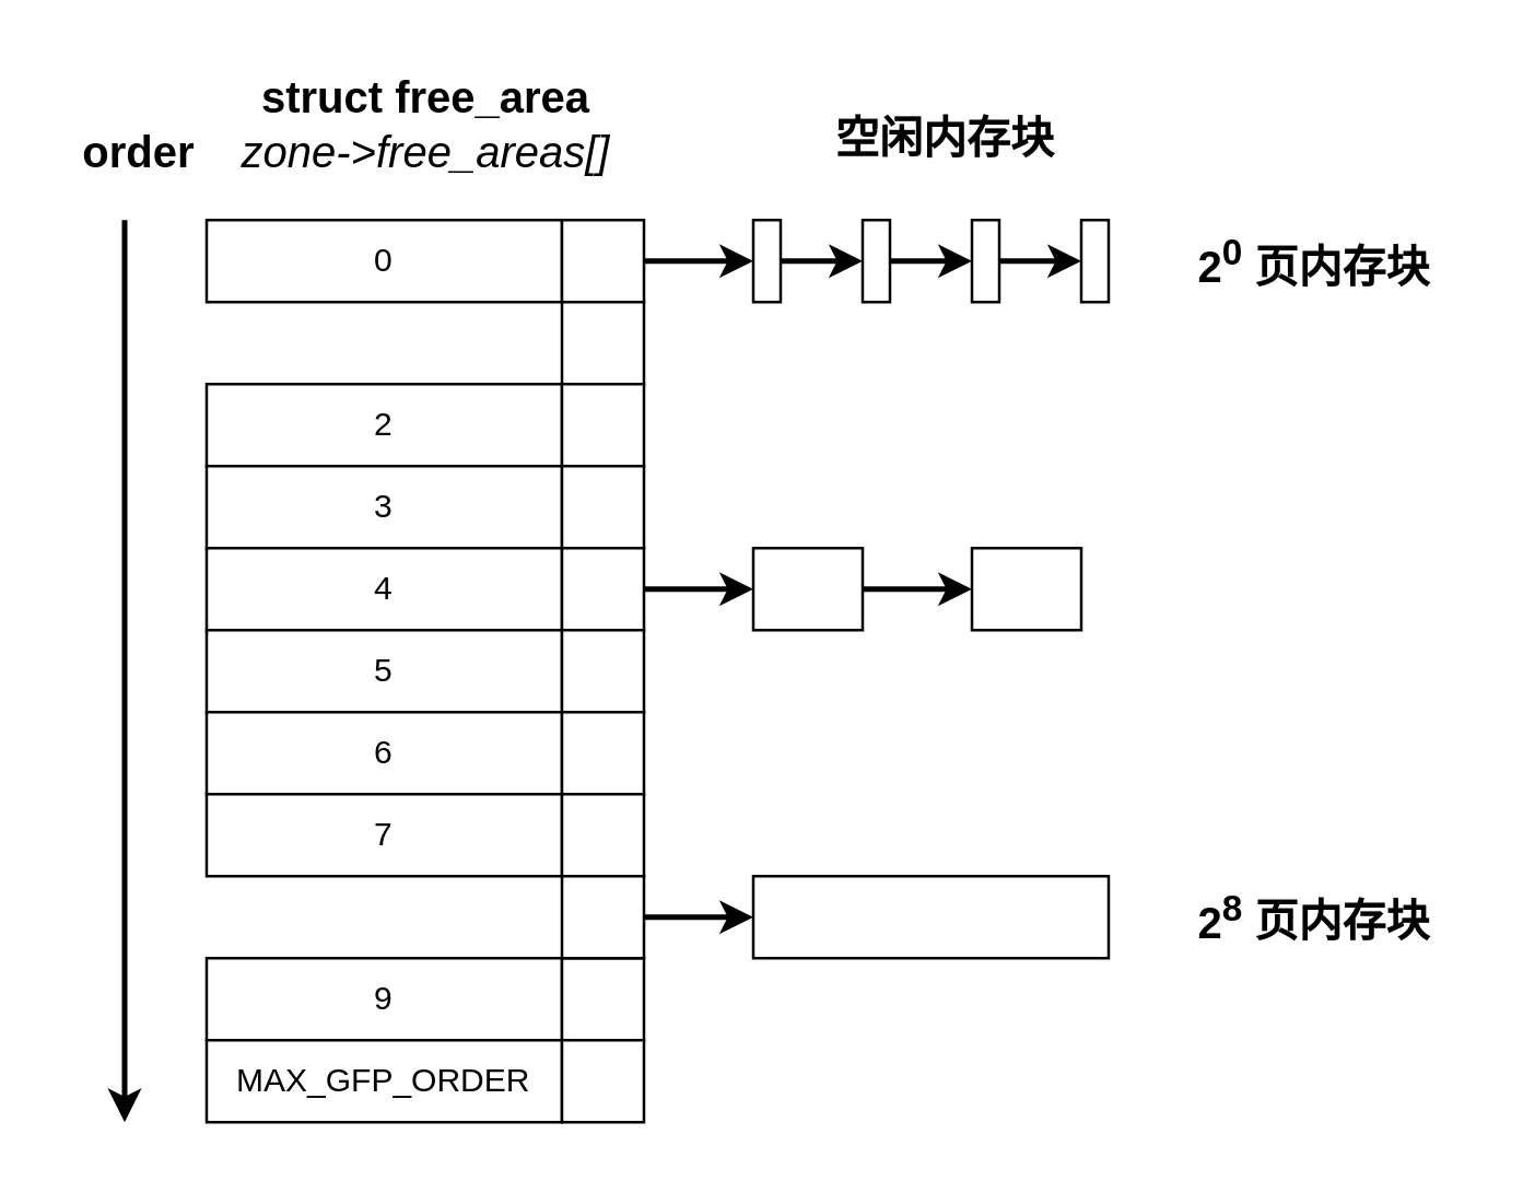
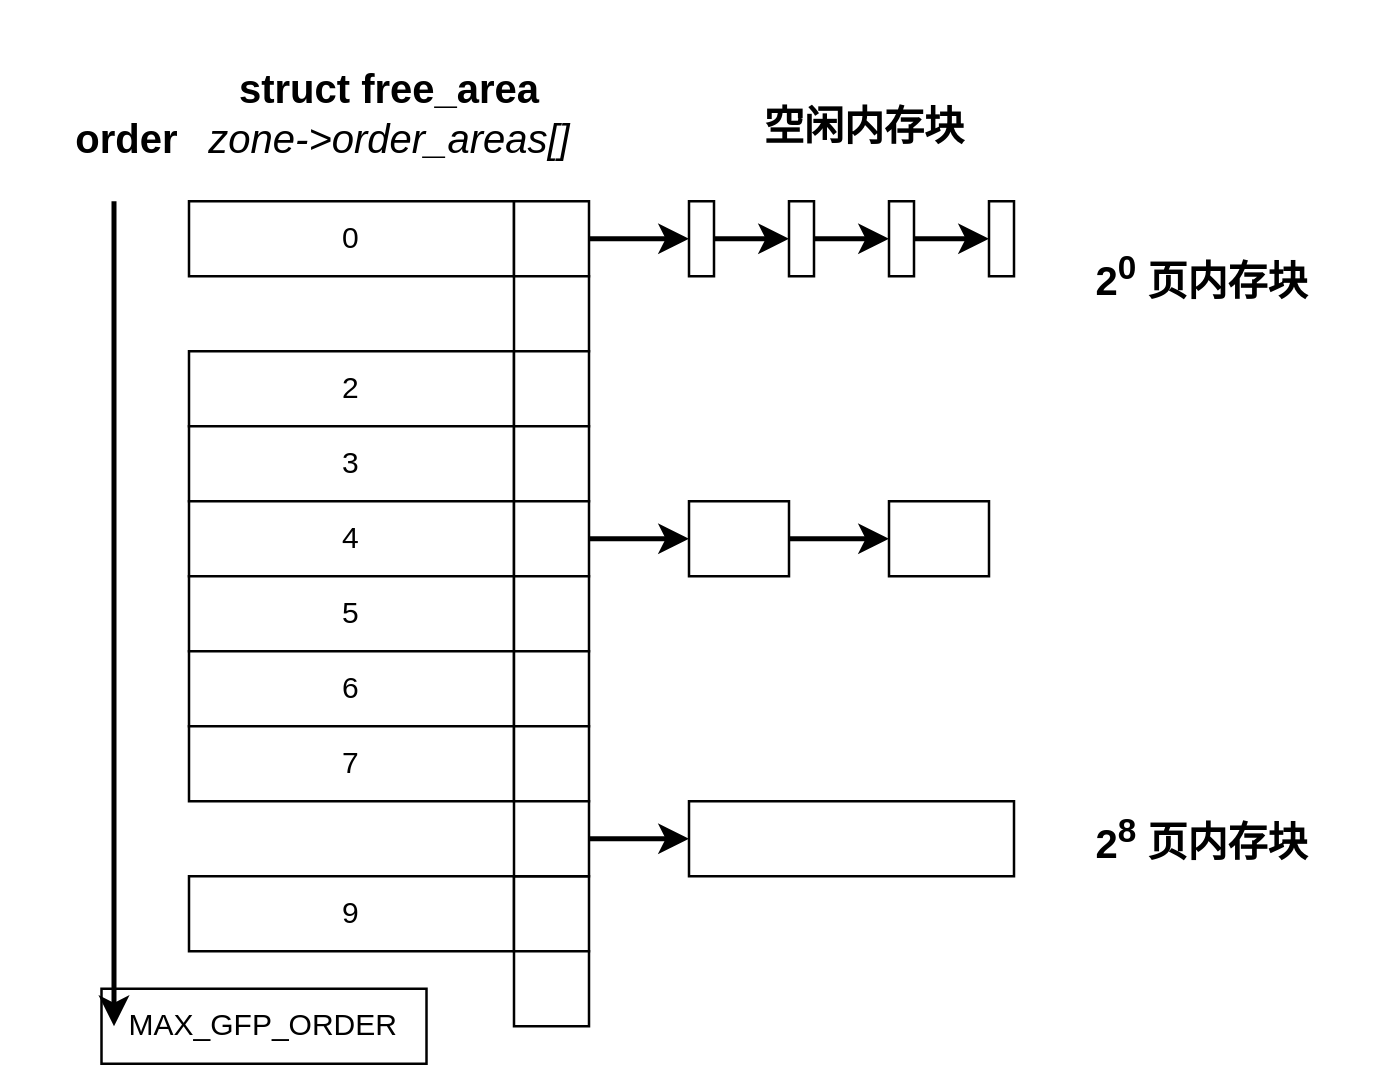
  <mxCell id="0" />
  <mxCell id="1" parent="0" />
  <mxCell id="2" value="9" style="rounded=0;whiteSpace=wrap;html=1;" vertex="1" parent="1"><mxGeometry x="75" y="350" width="130" height="30" as="geometry" /></mxCell>
  <mxCell id="3" value="" style="rounded=0;whiteSpace=wrap;html=1;" vertex="1" parent="1"><mxGeometry x="205" y="350" width="30" height="30" as="geometry" /></mxCell>
  <mxCell id="4" value="0" style="rounded=0;whiteSpace=wrap;html=1;" vertex="1" parent="1"><mxGeometry x="75" y="80" width="130" height="30" as="geometry" /></mxCell>
  <mxCell id="5" style="edgeStyle=orthogonalEdgeStyle;rounded=0;orthogonalLoop=1;jettySize=auto;html=1;strokeWidth=2;fontSize=16;" edge="1" parent="1" source="6"><mxGeometry relative="1" as="geometry"><mxPoint x="275" y="95" as="targetPoint" /></mxGeometry></mxCell>
  <mxCell id="6" value="" style="rounded=0;whiteSpace=wrap;html=1;" vertex="1" parent="1"><mxGeometry x="205" y="80" width="30" height="30" as="geometry" /></mxCell>
  <mxCell id="7" value="" style="rounded=0;whiteSpace=wrap;html=1;" vertex="1" parent="1"><mxGeometry x="205" y="110" width="30" height="30" as="geometry" /></mxCell>
  <mxCell id="8" value="2" style="rounded=0;whiteSpace=wrap;html=1;" vertex="1" parent="1"><mxGeometry x="75" y="140" width="130" height="30" as="geometry" /></mxCell>
  <mxCell id="9" value="" style="rounded=0;whiteSpace=wrap;html=1;" vertex="1" parent="1"><mxGeometry x="205" y="140" width="30" height="30" as="geometry" /></mxCell>
  <mxCell id="10" value="3" style="rounded=0;whiteSpace=wrap;html=1;" vertex="1" parent="1"><mxGeometry x="75" y="170" width="130" height="30" as="geometry" /></mxCell>
  <mxCell id="11" value="" style="rounded=0;whiteSpace=wrap;html=1;" vertex="1" parent="1"><mxGeometry x="205" y="170" width="30" height="30" as="geometry" /></mxCell>
  <mxCell id="12" value="4" style="rounded=0;whiteSpace=wrap;html=1;" vertex="1" parent="1"><mxGeometry x="75" y="200" width="130" height="30" as="geometry" /></mxCell>
  <mxCell id="13" style="edgeStyle=orthogonalEdgeStyle;rounded=0;orthogonalLoop=1;jettySize=auto;html=1;strokeWidth=2;fontSize=16;" edge="1" parent="1" source="14"><mxGeometry relative="1" as="geometry"><mxPoint x="275" y="215" as="targetPoint" /></mxGeometry></mxCell>
  <mxCell id="14" value="" style="rounded=0;whiteSpace=wrap;html=1;" vertex="1" parent="1"><mxGeometry x="205" y="200" width="30" height="30" as="geometry" /></mxCell>
  <mxCell id="15" value="5" style="rounded=0;whiteSpace=wrap;html=1;" vertex="1" parent="1"><mxGeometry x="75" y="230" width="130" height="30" as="geometry" /></mxCell>
  <mxCell id="16" value="" style="rounded=0;whiteSpace=wrap;html=1;" vertex="1" parent="1"><mxGeometry x="205" y="230" width="30" height="30" as="geometry" /></mxCell>
  <mxCell id="17" value="6" style="rounded=0;whiteSpace=wrap;html=1;" vertex="1" parent="1"><mxGeometry x="75" y="260" width="130" height="30" as="geometry" /></mxCell>
  <mxCell id="18" value="" style="rounded=0;whiteSpace=wrap;html=1;" vertex="1" parent="1"><mxGeometry x="205" y="260" width="30" height="30" as="geometry" /></mxCell>
  <mxCell id="19" value="7" style="rounded=0;whiteSpace=wrap;html=1;" vertex="1" parent="1"><mxGeometry x="75" y="290" width="130" height="30" as="geometry" /></mxCell>
  <mxCell id="20" value="" style="rounded=0;whiteSpace=wrap;html=1;" vertex="1" parent="1"><mxGeometry x="205" y="290" width="30" height="30" as="geometry" /></mxCell>
  <mxCell id="21" style="edgeStyle=orthogonalEdgeStyle;rounded=0;orthogonalLoop=1;jettySize=auto;html=1;exitX=1;exitY=0.5;exitDx=0;exitDy=0;strokeWidth=2;fontSize=16;" edge="1" parent="1" source="22"><mxGeometry relative="1" as="geometry"><mxPoint x="275" y="335" as="targetPoint" /></mxGeometry></mxCell>
  <mxCell id="22" value="" style="rounded=0;whiteSpace=wrap;html=1;" vertex="1" parent="1"><mxGeometry x="205" y="320" width="30" height="30" as="geometry" /></mxCell>
- <mxCell id="23" value="MAX_GFP_ORDER" style="rounded=0;whiteSpace=wrap;html=1;" vertex="1" parent="1"><mxGeometry x="75" y="380" width="130" height="30" as="geometry" /></mxCell>
+ <mxCell id="23" value="MAX_GFP_ORDER" style="rounded=0;whiteSpace=wrap;html=1;" vertex="1" parent="1"><mxGeometry x="40" y="395" width="130" height="30" as="geometry" /></mxCell>
  <mxCell id="24" value="" style="rounded=0;whiteSpace=wrap;html=1;" vertex="1" parent="1"><mxGeometry x="205" y="380" width="30" height="30" as="geometry" /></mxCell>
  <mxCell id="25" value="" style="endArrow=classic;html=1;rounded=0;strokeWidth=2;" edge="1" parent="1"><mxGeometry width="50" height="50" relative="1" as="geometry"><mxPoint x="45" y="80" as="sourcePoint" /><mxPoint x="45" y="410" as="targetPoint" /></mxGeometry></mxCell>
  <mxCell id="26" value="&lt;font size=&quot;1&quot;&gt;&lt;b style=&quot;font-size: 16px;&quot;&gt;order&lt;/b&gt;&lt;/font&gt;" style="text;html=1;align=center;verticalAlign=middle;resizable=0;points=[];autosize=1;strokeColor=none;fillColor=none;" vertex="1" parent="1"><mxGeometry x="20" y="40" width="60" height="30" as="geometry" /></mxCell>
- <mxCell id="27" value="&lt;div&gt;&lt;b&gt;struct free_area&lt;/b&gt;&lt;/div&gt;&lt;div&gt;&lt;i&gt;zone-&amp;gt;free_areas[]&lt;/i&gt;&lt;br&gt;&lt;/div&gt;" style="text;html=1;align=center;verticalAlign=middle;resizable=0;points=[];autosize=1;strokeColor=none;fillColor=none;fontSize=16;" vertex="1" parent="1"><mxGeometry x="75" y="20" width="160" height="50" as="geometry" /></mxCell>
+ <mxCell id="27" value="&lt;div&gt;&lt;b&gt;struct free_area&lt;/b&gt;&lt;/div&gt;&lt;div&gt;&lt;i&gt;zone-&amp;gt;order_areas[]&lt;/i&gt;&lt;br&gt;&lt;/div&gt;" style="text;html=1;align=center;verticalAlign=middle;resizable=0;points=[];autosize=1;strokeColor=none;fillColor=none;fontSize=16;" vertex="1" parent="1"><mxGeometry x="75" y="20" width="160" height="50" as="geometry" /></mxCell>
  <mxCell id="28" value="&lt;b&gt;空闲内存块&lt;br&gt;&lt;/b&gt;" style="text;html=1;align=center;verticalAlign=middle;resizable=0;points=[];autosize=1;strokeColor=none;fillColor=none;fontSize=16;" vertex="1" parent="1"><mxGeometry x="295" y="35" width="100" height="30" as="geometry" /></mxCell>
  <mxCell id="29" style="edgeStyle=orthogonalEdgeStyle;rounded=0;orthogonalLoop=1;jettySize=auto;html=1;strokeWidth=2;fontSize=16;" edge="1" parent="1" source="30"><mxGeometry relative="1" as="geometry"><mxPoint x="315" y="95" as="targetPoint" /></mxGeometry></mxCell>
  <mxCell id="30" value="" style="rounded=0;whiteSpace=wrap;html=1;" vertex="1" parent="1"><mxGeometry x="275" y="80" width="10" height="30" as="geometry" /></mxCell>
  <mxCell id="31" style="edgeStyle=orthogonalEdgeStyle;rounded=0;orthogonalLoop=1;jettySize=auto;html=1;entryX=0;entryY=0.5;entryDx=0;entryDy=0;strokeWidth=2;fontSize=16;" edge="1" parent="1" source="32" target="34"><mxGeometry relative="1" as="geometry" /></mxCell>
  <mxCell id="32" value="" style="rounded=0;whiteSpace=wrap;html=1;" vertex="1" parent="1"><mxGeometry x="315" y="80" width="10" height="30" as="geometry" /></mxCell>
  <mxCell id="33" style="edgeStyle=orthogonalEdgeStyle;rounded=0;orthogonalLoop=1;jettySize=auto;html=1;entryX=0;entryY=0.5;entryDx=0;entryDy=0;strokeWidth=2;fontSize=16;" edge="1" parent="1" source="34" target="35"><mxGeometry relative="1" as="geometry" /></mxCell>
  <mxCell id="34" value="" style="rounded=0;whiteSpace=wrap;html=1;" vertex="1" parent="1"><mxGeometry x="355" y="80" width="10" height="30" as="geometry" /></mxCell>
  <mxCell id="35" value="" style="rounded=0;whiteSpace=wrap;html=1;" vertex="1" parent="1"><mxGeometry x="395" y="80" width="10" height="30" as="geometry" /></mxCell>
  <mxCell id="36" value="" style="edgeStyle=orthogonalEdgeStyle;rounded=0;orthogonalLoop=1;jettySize=auto;html=1;strokeWidth=2;fontSize=16;" edge="1" parent="1" source="37" target="38"><mxGeometry relative="1" as="geometry" /></mxCell>
  <mxCell id="37" value="" style="rounded=0;whiteSpace=wrap;html=1;" vertex="1" parent="1"><mxGeometry x="275" y="200" width="40" height="30" as="geometry" /></mxCell>
  <mxCell id="38" value="" style="rounded=0;whiteSpace=wrap;html=1;" vertex="1" parent="1"><mxGeometry x="355" y="200" width="40" height="30" as="geometry" /></mxCell>
  <mxCell id="39" value="" style="rounded=0;whiteSpace=wrap;html=1;" vertex="1" parent="1"><mxGeometry x="275" y="320" width="130" height="30" as="geometry" /></mxCell>
- <mxCell id="40" value="&lt;div&gt;&lt;b&gt;2&lt;sup&gt;0&lt;/sup&gt; 页内存块&lt;br&gt;&lt;/b&gt;&lt;/div&gt;" style="text;html=1;align=center;verticalAlign=middle;resizable=0;points=[];autosize=1;strokeColor=none;fillColor=none;fontSize=16;" vertex="1" parent="1"><mxGeometry x="425" y="75" width="110" height="40" as="geometry" /></mxCell>
+ <mxCell id="40" value="&lt;div&gt;&lt;b&gt;2&lt;sup&gt;0&lt;/sup&gt; 页内存块&lt;br&gt;&lt;/b&gt;&lt;/div&gt;" style="text;html=1;align=center;verticalAlign=middle;resizable=0;points=[];autosize=1;strokeColor=none;fillColor=none;fontSize=16;" vertex="1" parent="1"><mxGeometry x="425" y="90" width="110" height="40" as="geometry" /></mxCell>
  <mxCell id="41" value="&lt;div&gt;&lt;b&gt;2&lt;sup&gt;8&lt;/sup&gt;&lt;/b&gt; &lt;b&gt;页内存块&lt;br&gt;&lt;/b&gt;&lt;/div&gt;" style="text;html=1;align=center;verticalAlign=middle;resizable=0;points=[];autosize=1;strokeColor=none;fillColor=none;fontSize=16;" vertex="1" parent="1"><mxGeometry x="425" y="315" width="110" height="40" as="geometry" /></mxCell>
